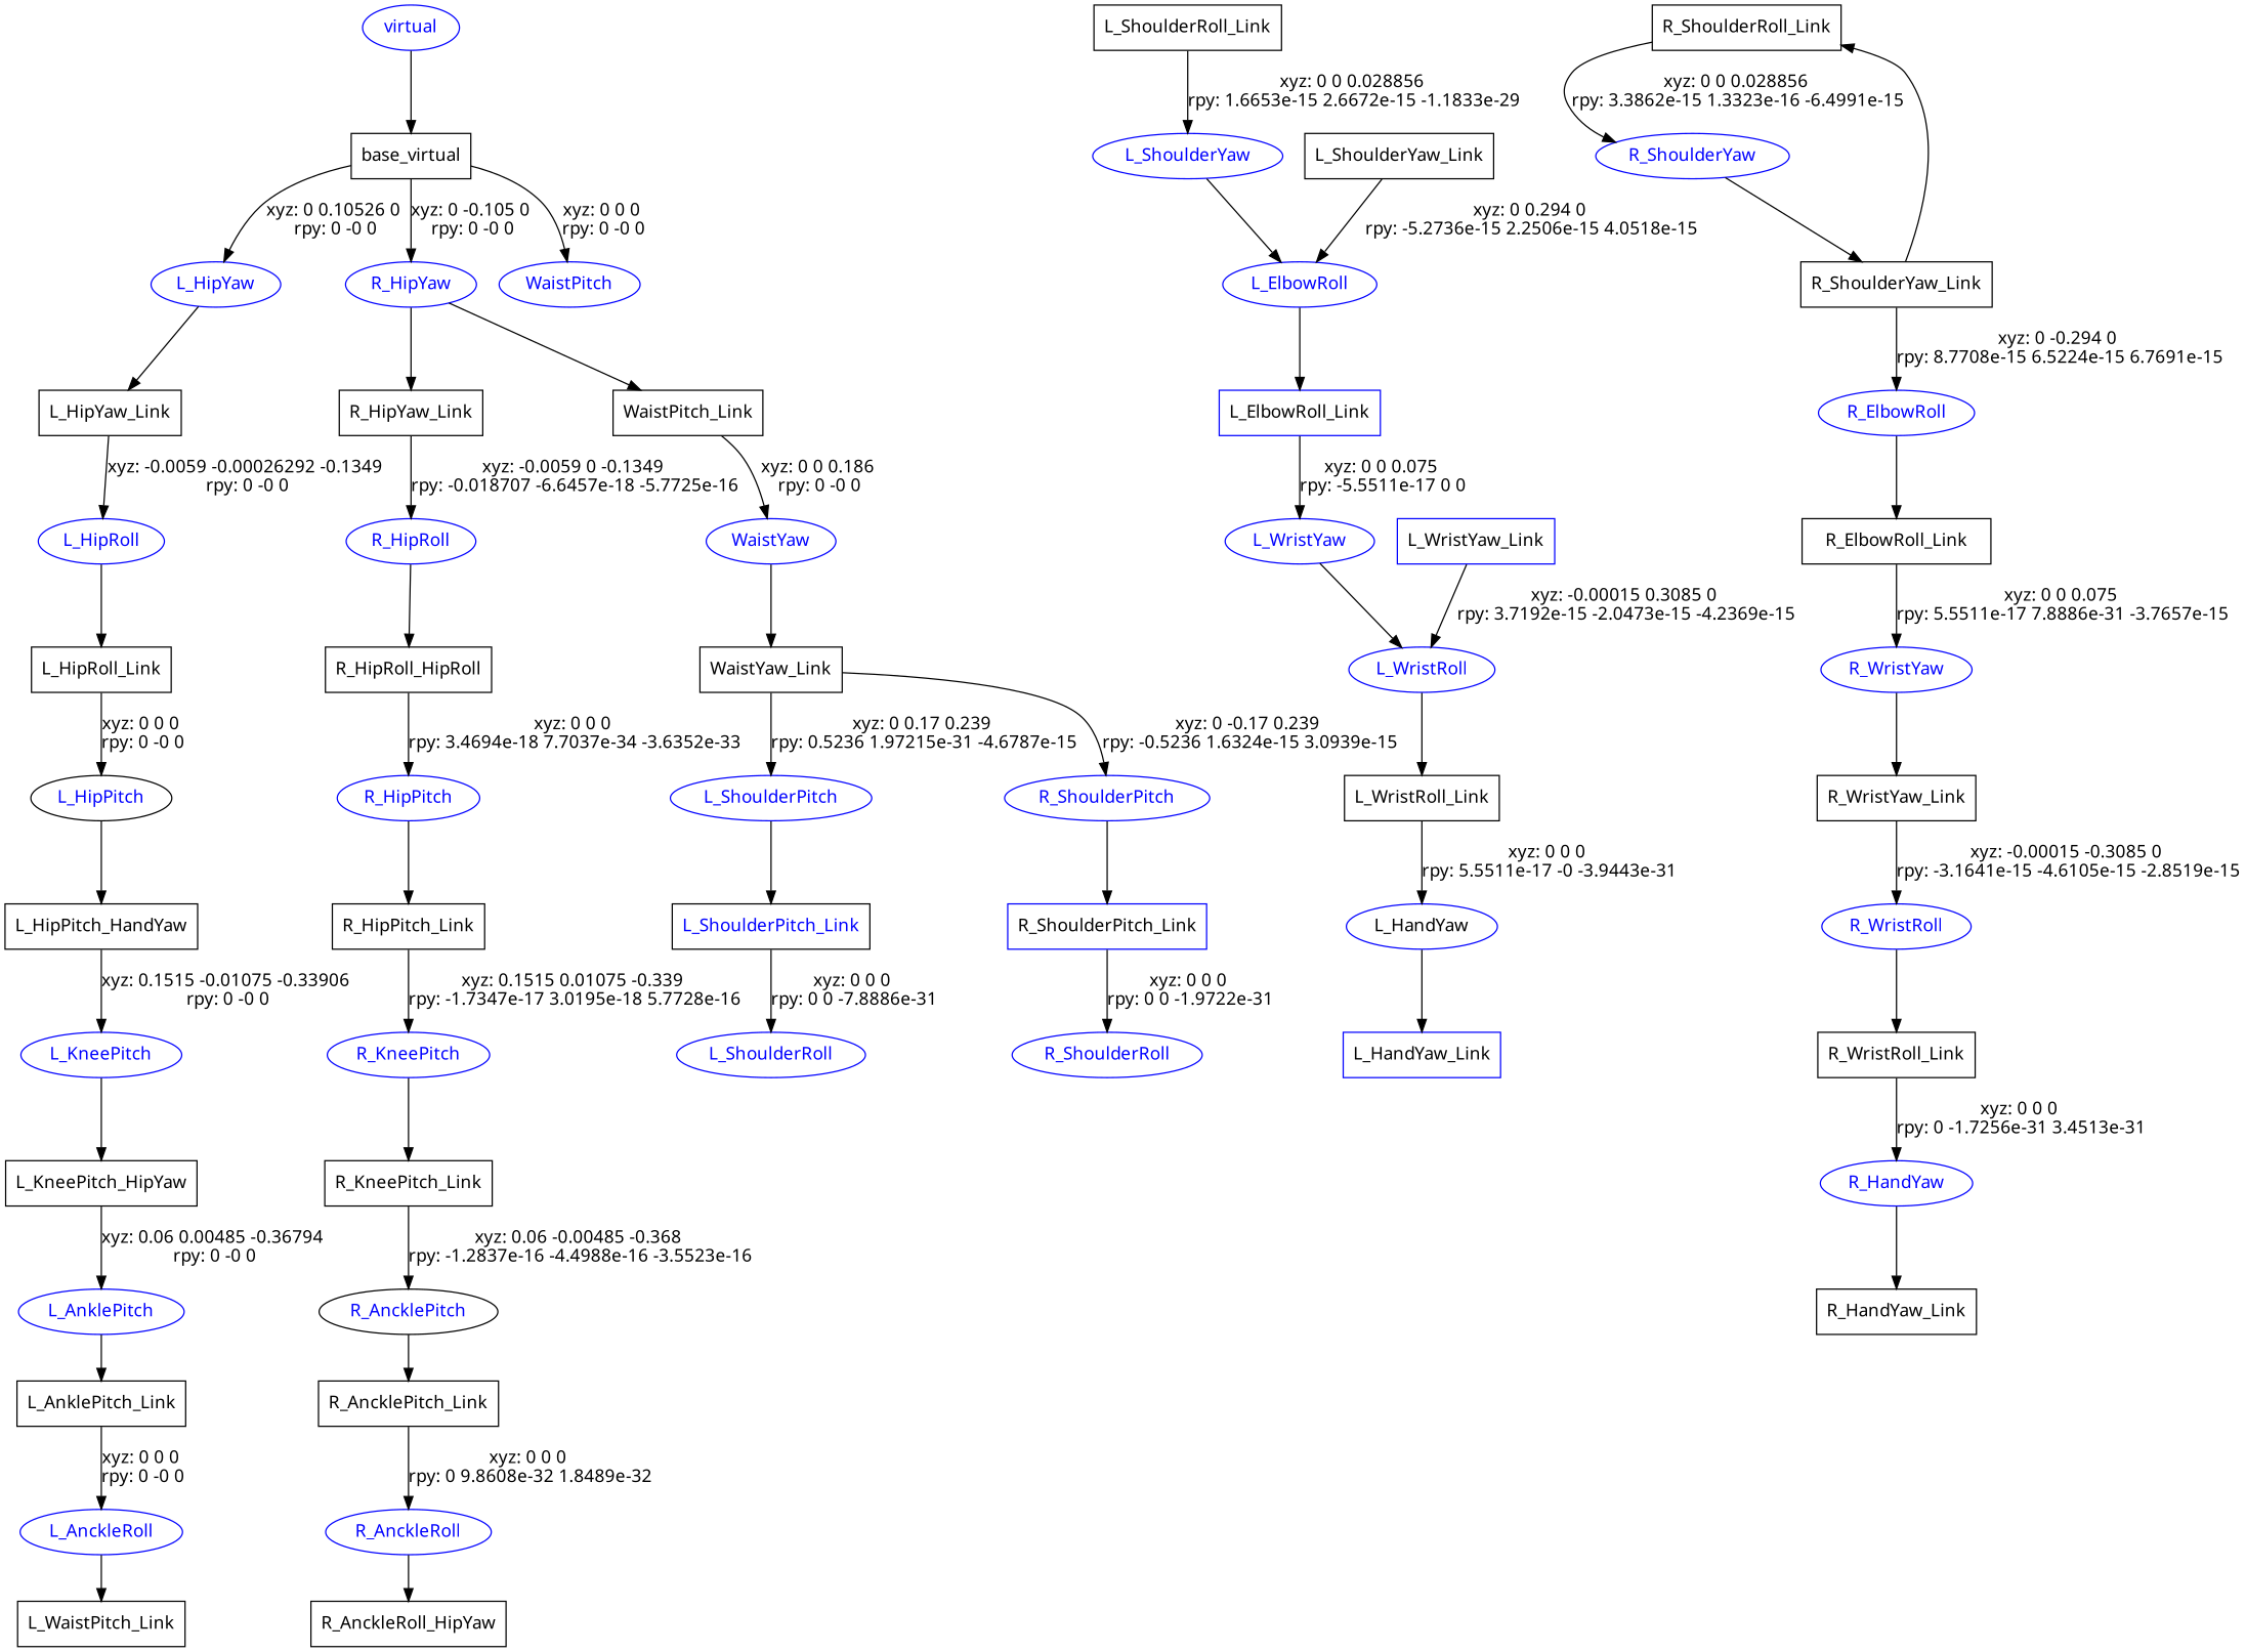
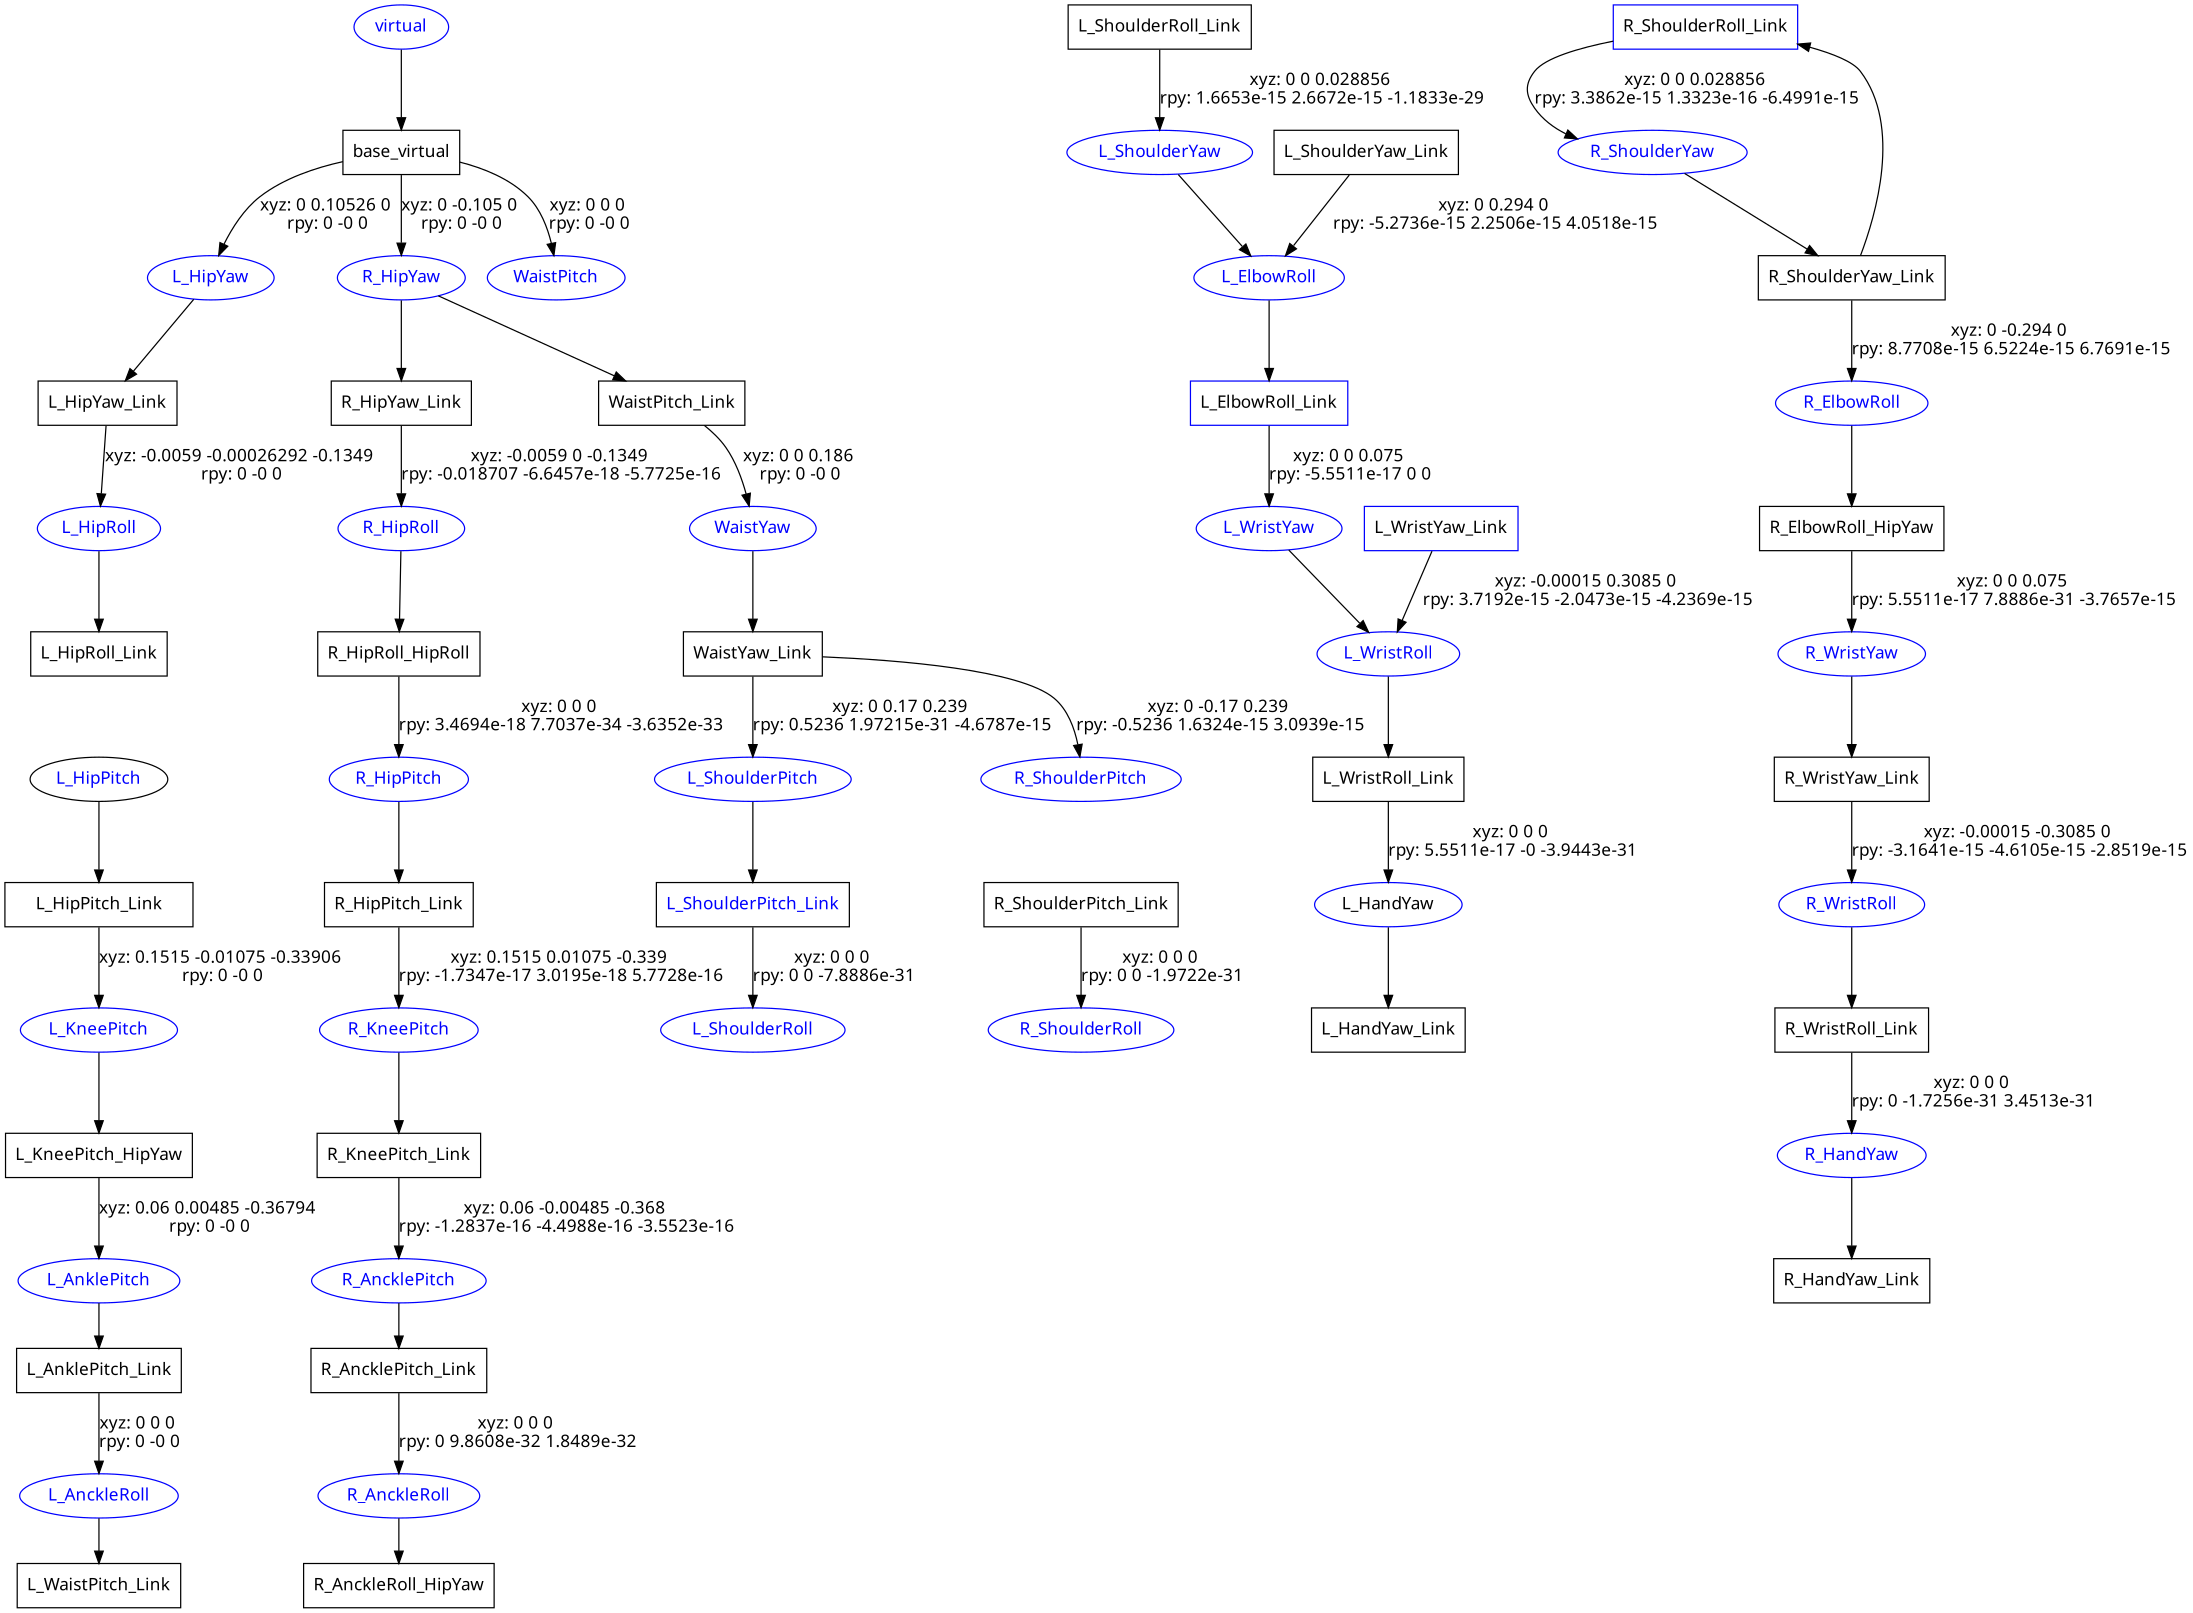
  digraph {
    fontname="Noto Sans"
    node [color=blue fontcolor=blue fontname="Noto Sans" shape=ellipse]
    edge [fontname="Noto Sans"]
    virtual
    n2 [label=base_virtual shape=box color="" fontcolor=""]
    L_HipYaw
    R_HipYaw
    WaistPitch
    n6 [label=L_HipYaw_Link shape=box color="" fontcolor=""]
    n7 [label=R_HipYaw_Link shape=box color="" fontcolor=""]
    n8 [label=WaistPitch_Link shape=box color="" fontcolor=""]
    L_HipRoll
    n10 [label=L_HipRoll_Link shape=box color="" fontcolor=""]
    L_HipPitch [color=black]
-   n12 [label=L_HipPitch_HandYaw shape=box color="" fontcolor=""]
+   n12 [label=L_HipPitch_Link shape=box color="" fontcolor=""]
    L_KneePitch
    n14 [label=L_KneePitch_HipYaw shape=box color="" fontcolor=""]
    L_AnklePitch
    n16 [label=L_AnklePitch_Link shape=box color="" fontcolor=""]
    L_AnckleRoll
    n18 [label=L_WaistPitch_Link shape=box color="" fontcolor=""]
    R_HipRoll
    n20 [label=R_HipRoll_HipRoll shape=box color="" fontcolor=""]
    R_HipPitch
    n22 [label=R_HipPitch_Link shape=box color="" fontcolor=""]
    R_KneePitch
    n24 [label=R_KneePitch_Link shape=box color="" fontcolor=""]
-   R_AncklePitch [color=black]
+   R_AncklePitch
    n26 [label=R_AncklePitch_Link shape=box color="" fontcolor=""]
    R_AnckleRoll
    n28 [label=R_AnckleRoll_HipYaw shape=box color="" fontcolor=""]
    WaistYaw
    n30 [label=WaistYaw_Link shape=box color="" fontcolor=""]
    L_ShoulderPitch
    R_ShoulderPitch
    n33 [label=L_ShoulderPitch_Link shape=box color=""]
-   n34 [label=R_ShoulderPitch_Link shape=box fontcolor=""]
+   n34 [label=R_ShoulderPitch_Link shape=box color="" fontcolor=""]
    L_ShoulderRoll
    n36 [label=L_ShoulderRoll_Link shape=box color="" fontcolor=""]
    L_ShoulderYaw
    L_ElbowRoll
    n39 [label=L_ShoulderYaw_Link shape=box color="" fontcolor=""]
    n40 [label=L_ElbowRoll_Link shape=box fontcolor=""]
    L_WristYaw
    L_WristRoll
    n43 [label=L_WristYaw_Link shape=box fontcolor=""]
    n44 [label=L_WristRoll_Link shape=box color="" fontcolor=""]
    L_HandYaw [fontcolor=black]
-   n46 [label=L_HandYaw_Link shape=box fontcolor=""]
+   n46 [label=L_HandYaw_Link shape=box color="" fontcolor=""]
    R_ShoulderRoll
-   n48 [label=R_ShoulderRoll_Link shape=box color="" fontcolor=""]
+   n48 [label=R_ShoulderRoll_Link shape=box fontcolor=""]
    R_ShoulderYaw
    n50 [label=R_ShoulderYaw_Link shape=box color="" fontcolor=""]
    R_ElbowRoll
-   n52 [label=R_ElbowRoll_Link shape=box color="" fontcolor=""]
+   n52 [label=R_ElbowRoll_HipYaw shape=box color="" fontcolor=""]
    R_WristYaw
    n54 [label=R_WristYaw_Link shape=box color="" fontcolor=""]
    R_WristRoll
    n56 [label=R_WristRoll_Link shape=box color="" fontcolor=""]
    R_HandYaw
    n58 [label=R_HandYaw_Link shape=box color="" fontcolor=""]
    virtual -> n2
    n2 -> L_HipYaw [label="xyz: 0 0.10526 0 \nrpy: 0 -0 0"]
    n2 -> R_HipYaw [label="xyz: 0 -0.105 0 \nrpy: 0 -0 0"]
    n2 -> WaistPitch [label="xyz: 0 0 0 \nrpy: 0 -0 0"]
    L_HipYaw -> n6
    R_HipYaw -> n7
    R_HipYaw -> n8
    n6 -> L_HipRoll [label="xyz: -0.0059 -0.00026292 -0.1349 \nrpy: 0 -0 0"]
    n7 -> R_HipRoll [label="xyz: -0.0059 0 -0.1349 \nrpy: -0.018707 -6.6457e-18 -5.7725e-16"]
    n8 -> WaistYaw [label="xyz: 0 0 0.186 \nrpy: 0 -0 0"]
    L_HipRoll -> n10
-   n10 -> L_HipPitch [label="xyz: 0 0 0 \nrpy: 0 -0 0"]
    L_HipPitch -> n12
    n12 -> L_KneePitch [label="xyz: 0.1515 -0.01075 -0.33906 \nrpy: 0 -0 0"]
    L_KneePitch -> n14
    n14 -> L_AnklePitch [label="xyz: 0.06 0.00485 -0.36794 \nrpy: 0 -0 0"]
    L_AnklePitch -> n16
    n16 -> L_AnckleRoll [label="xyz: 0 0 0 \nrpy: 0 -0 0"]
    L_AnckleRoll -> n18
    R_HipRoll -> n20
    n20 -> R_HipPitch [label="xyz: 0 0 0 \nrpy: 3.4694e-18 7.7037e-34 -3.6352e-33"]
    R_HipPitch -> n22
    n22 -> R_KneePitch [label="xyz: 0.1515 0.01075 -0.339 \nrpy: -1.7347e-17 3.0195e-18 5.7728e-16"]
    R_KneePitch -> n24
    n24 -> R_AncklePitch [label="xyz: 0.06 -0.00485 -0.368 \nrpy: -1.2837e-16 -4.4988e-16 -3.5523e-16"]
    R_AncklePitch -> n26
    n26 -> R_AnckleRoll [label="xyz: 0 0 0 \nrpy: 0 9.8608e-32 1.8489e-32"]
    R_AnckleRoll -> n28
    WaistYaw -> n30
    n30 -> L_ShoulderPitch [label="xyz: 0 0.17 0.239 \nrpy: 0.5236 1.97215e-31 -4.6787e-15"]
    n30 -> R_ShoulderPitch [label="xyz: 0 -0.17 0.239 \nrpy: -0.5236 1.6324e-15 3.0939e-15"]
    L_ShoulderPitch -> n33
-   R_ShoulderPitch -> n34
    n33 -> L_ShoulderRoll [label="xyz: 0 0 0 \nrpy: 0 0 -7.8886e-31"]
    n34 -> R_ShoulderRoll [label="xyz: 0 0 0 \nrpy: 0 0 -1.9722e-31"]
    n36 -> L_ShoulderYaw [label="xyz: 0 0 0.028856 \nrpy: 1.6653e-15 2.6672e-15 -1.1833e-29"]
    L_ShoulderYaw -> L_ElbowRoll
    L_ElbowRoll -> n40
    n39 -> L_ElbowRoll [label="xyz: 0 0.294 0 \nrpy: -5.2736e-15 2.2506e-15 4.0518e-15"]
    n40 -> L_WristYaw [label="xyz: 0 0 0.075 \nrpy: -5.5511e-17 0 0"]
    L_WristYaw -> L_WristRoll
    L_WristRoll -> n44
    n43 -> L_WristRoll [label="xyz: -0.00015 0.3085 0 \nrpy: 3.7192e-15 -2.0473e-15 -4.2369e-15"]
    n44 -> L_HandYaw [label="xyz: 0 0 0 \nrpy: 5.5511e-17 -0 -3.9443e-31"]
    L_HandYaw -> n46
    n48 -> R_ShoulderYaw [label="xyz: 0 0 0.028856 \nrpy: 3.3862e-15 1.3323e-16 -6.4991e-15"]
    R_ShoulderYaw -> n50
    n50 -> n48
    n50 -> R_ElbowRoll [label="xyz: 0 -0.294 0 \nrpy: 8.7708e-15 6.5224e-15 6.7691e-15"]
    R_ElbowRoll -> n52
    n52 -> R_WristYaw [label="xyz: 0 0 0.075 \nrpy: 5.5511e-17 7.8886e-31 -3.7657e-15"]
    R_WristYaw -> n54
    n54 -> R_WristRoll [label="xyz: -0.00015 -0.3085 0 \nrpy: -3.1641e-15 -4.6105e-15 -2.8519e-15"]
    R_WristRoll -> n56
    n56 -> R_HandYaw [label="xyz: 0 0 0 \nrpy: 0 -1.7256e-31 3.4513e-31"]
    R_HandYaw -> n58
  }
